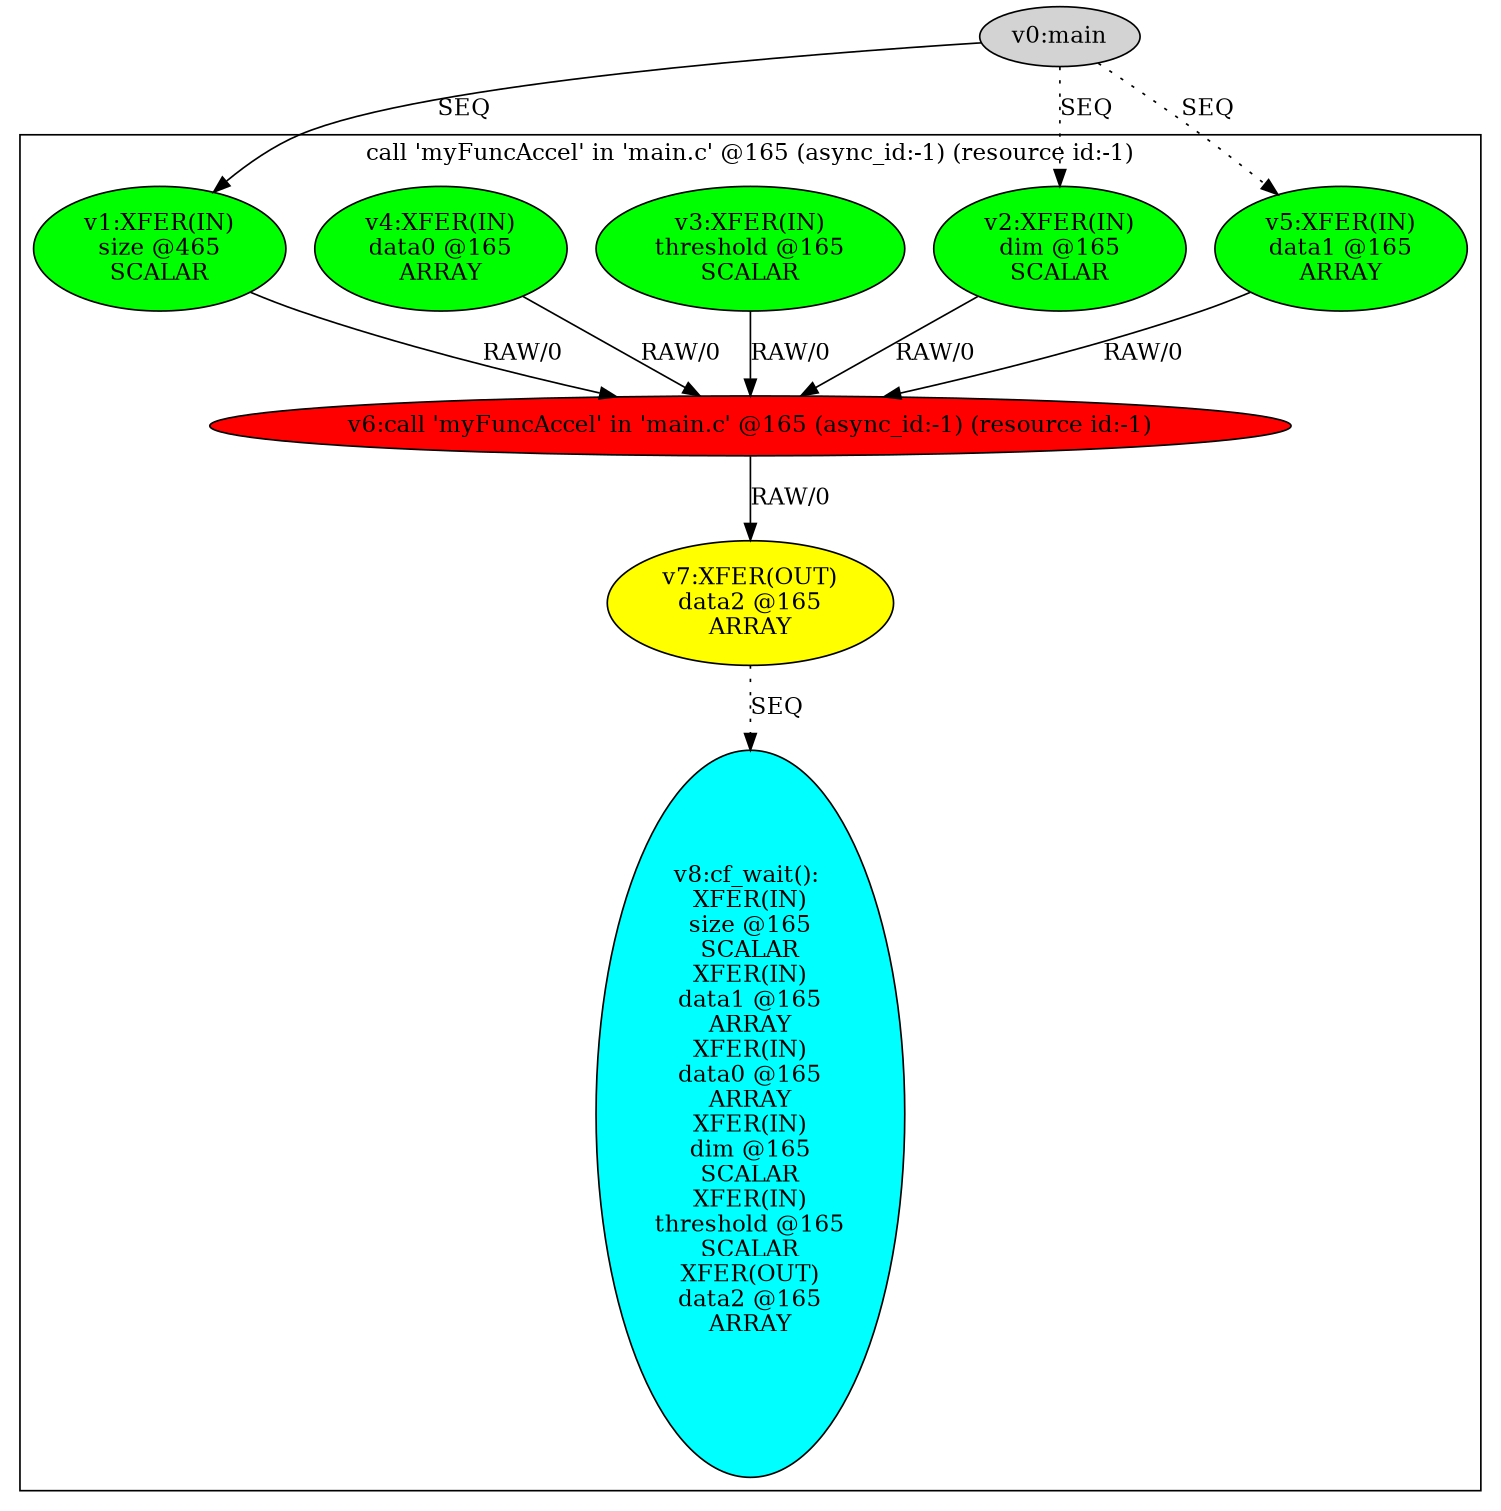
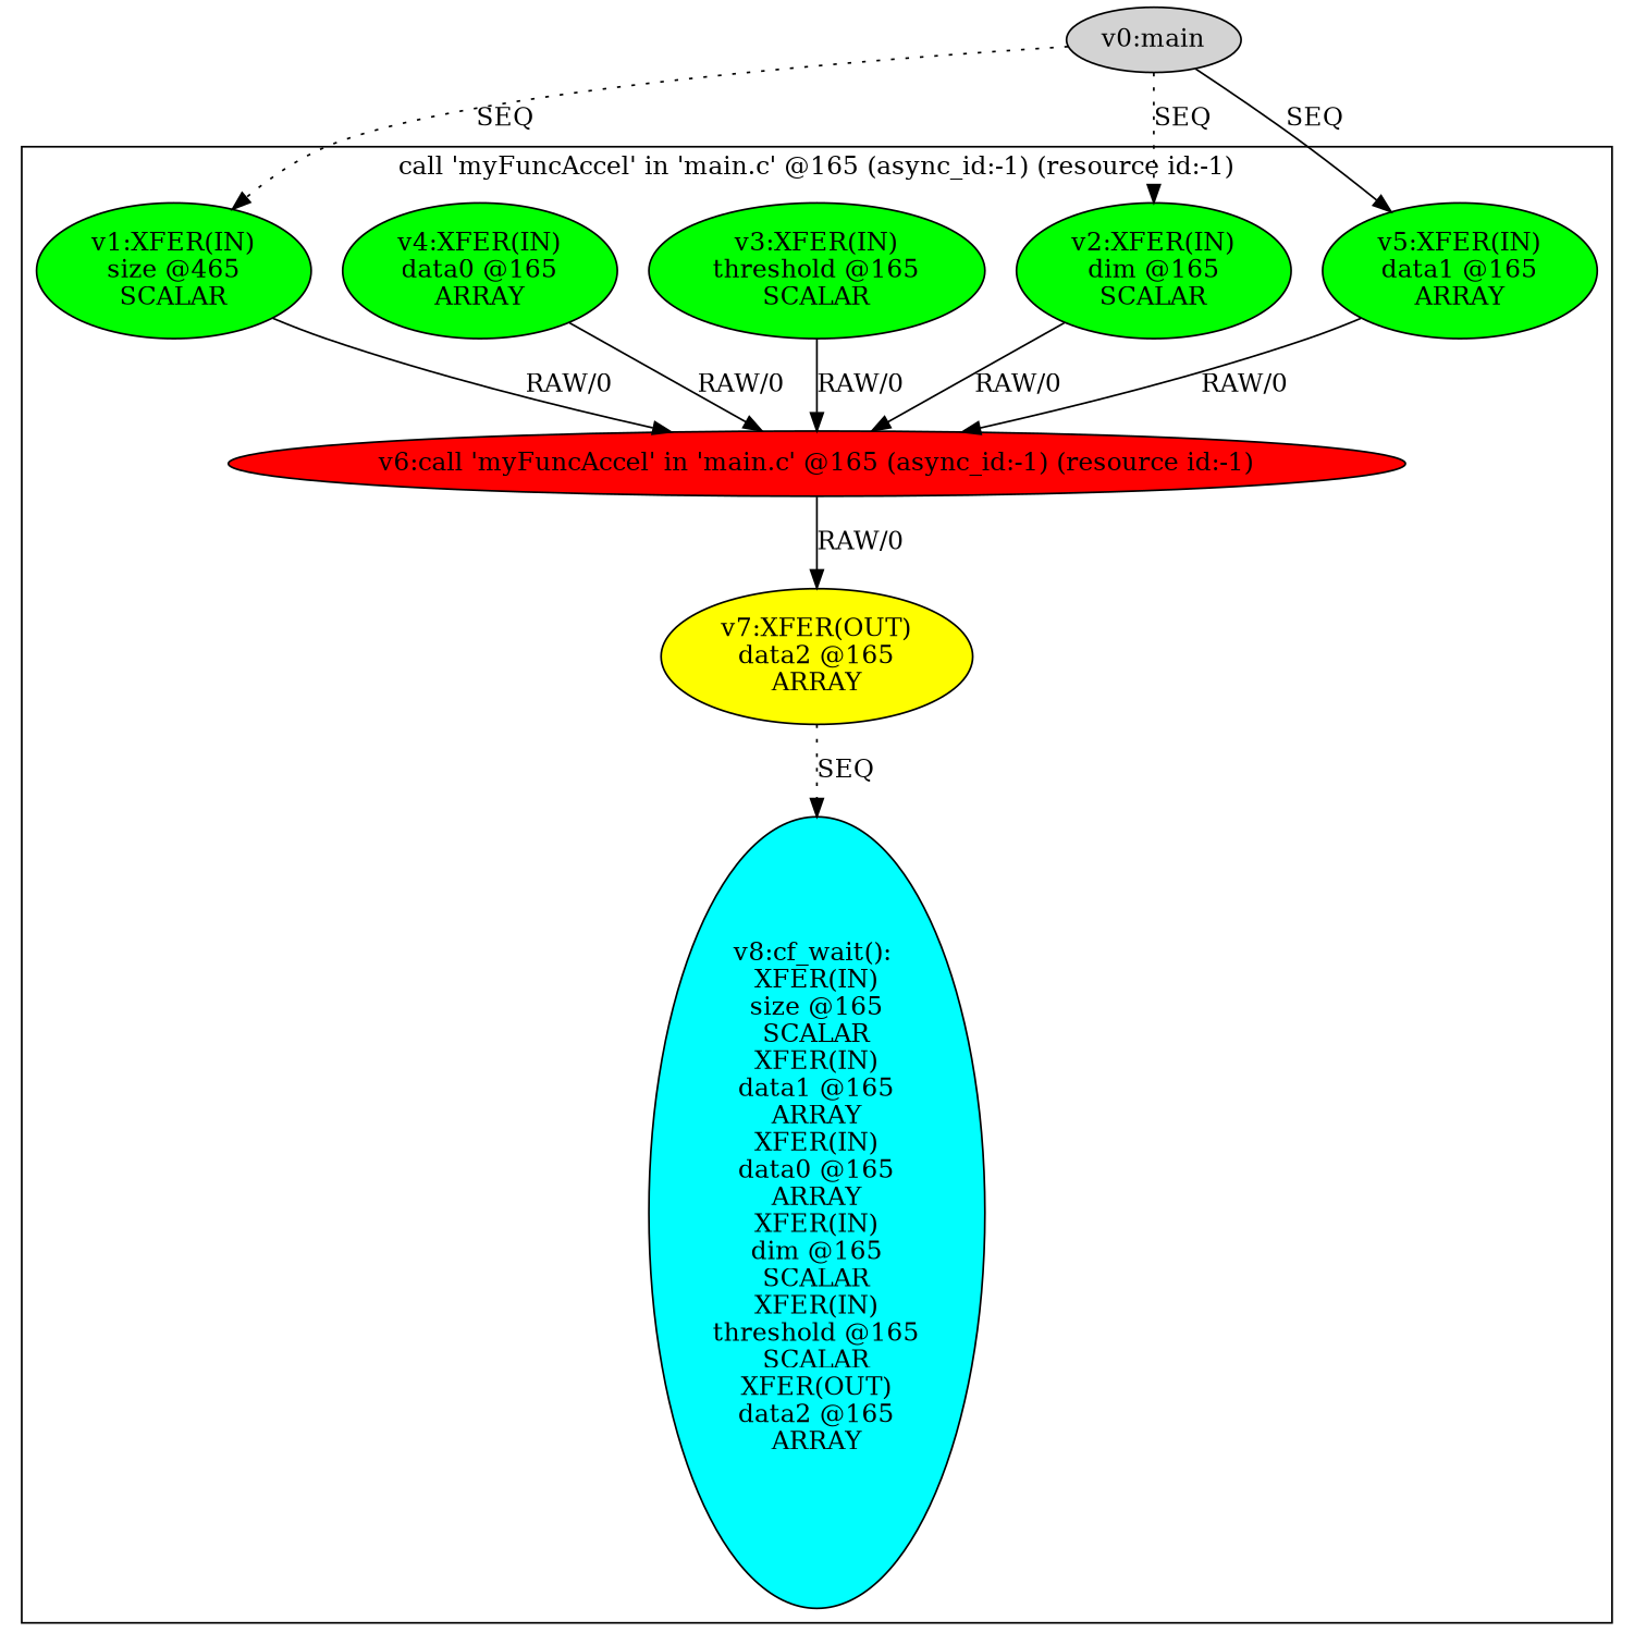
  digraph {
    node [fillcolor=green style=filled]
    n1 [label="v1:XFER(IN)\nsize @465\nSCALAR\n"]
    n2 [label="v2:XFER(IN)\ndim @165\nSCALAR\n"]
    n3 [label="v3:XFER(IN)\nthreshold @165\nSCALAR\n"]
    n4 [label="v4:XFER(IN)\ndata0 @165\nARRAY\n"]
    n5 [label="v5:XFER(IN)\ndata1 @165\nARRAY\n"]
    n6 [fillcolor=red label="v6:call 'myFuncAccel' in 'main.c' @165 (async_id:-1) (resource id:-1)\n"]
    n7 [fillcolor=yellow label="v7:XFER(OUT)\ndata2 @165\nARRAY\n"]
    n8 [fillcolor=cyan label="v8:cf_wait(): \nXFER(IN)\nsize @165\nSCALAR\nXFER(IN)\ndata1 @165\nARRAY\nXFER(IN)\ndata0 @165\nARRAY\nXFER(IN)\ndim @165\nSCALAR\nXFER(IN)\nthreshold @165\nSCALAR\nXFER(OUT)\ndata2 @165\nARRAY\n\n"]
    n9 [label="v0:main" fillcolor=""]
    subgraph cluster_1 {
      label="call 'myFuncAccel' in 'main.c' @165 (async_id:-1) (resource id:-1)\n"
      n1
      n2
      n3
      n4
      n5
      n6
      n7
      n8
    }
    n1 -> n6 [label="RAW/0"]
    n2 -> n6 [label="RAW/0"]
    n3 -> n6 [label="RAW/0"]
    n4 -> n6 [label="RAW/0"]
    n5 -> n6 [label="RAW/0"]
    n6 -> n7 [label="RAW/0"]
    n7 -> n8 [label=SEQ style=dotted]
-   n9 -> n1 [label=SEQ style=solid]
+   n9 -> n1 [label=SEQ style=dotted]
    n9 -> n2 [label=SEQ style=dotted]
-   n9 -> n5 [label=SEQ style=dotted]
+   n9 -> n5 [label=SEQ style=solid]
  }
